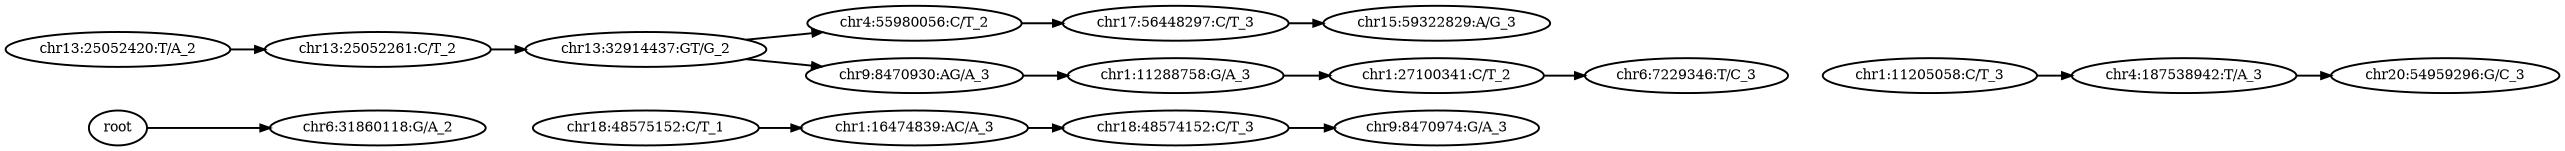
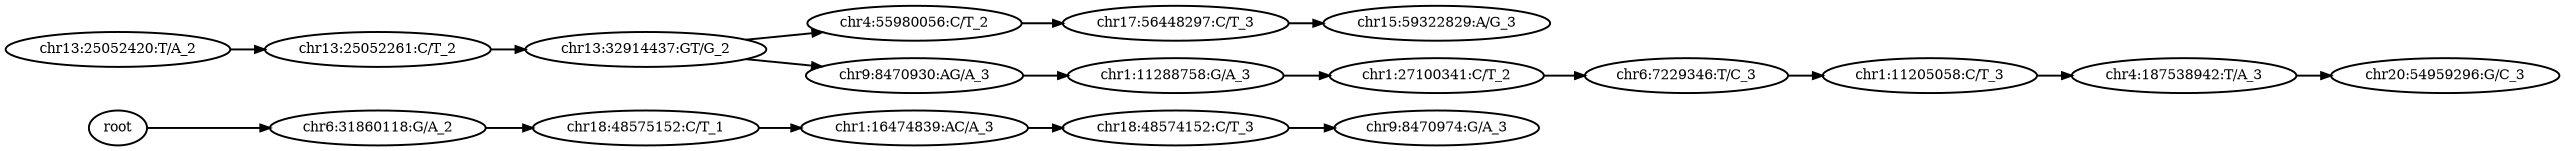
  digraph {
    rankdir=LR
    node [style=bold]
    edge [style=bold]
    n1 [label=root]
    n2 [label="chr6:31860118:G/A_2"]
    n3 [label="chr18:48575152:C/T_1"]
    n4 [label="chr1:16474839:AC/A_3"]
    n5 [label="chr13:25052420:T/A_2"]
    n6 [label="chr13:25052261:C/T_2"]
    n7 [label="chr18:48574152:C/T_3"]
    n8 [label="chr13:32914437:GT/G_2"]
    n9 [label="chr4:55980056:C/T_2"]
    n10 [label="chr9:8470930:AG/A_3"]
    n11 [label="chr17:56448297:C/T_3"]
    n12 [label="chr15:59322829:A/G_3"]
    n13 [label="chr9:8470974:G/A_3"]
    n14 [label="chr1:11288758:G/A_3"]
    n15 [label="chr1:27100341:C/T_2"]
    n16 [label="chr6:7229346:T/C_3"]
    n17 [label="chr1:11205058:C/T_3"]
    n18 [label="chr4:187538942:T/A_3"]
    n19 [label="chr20:54959296:G/C_3"]
    n1 -> n2
+   n2 -> n3
    n3 -> n4
    n4 -> n7
    n5 -> n6
    n6 -> n8
    n7 -> n13
    n8 -> n9
    n8 -> n10
    n9 -> n11
    n10 -> n14
    n11 -> n12
    n14 -> n15
    n15 -> n16
+   n16 -> n17
    n17 -> n18
    n18 -> n19
  }
